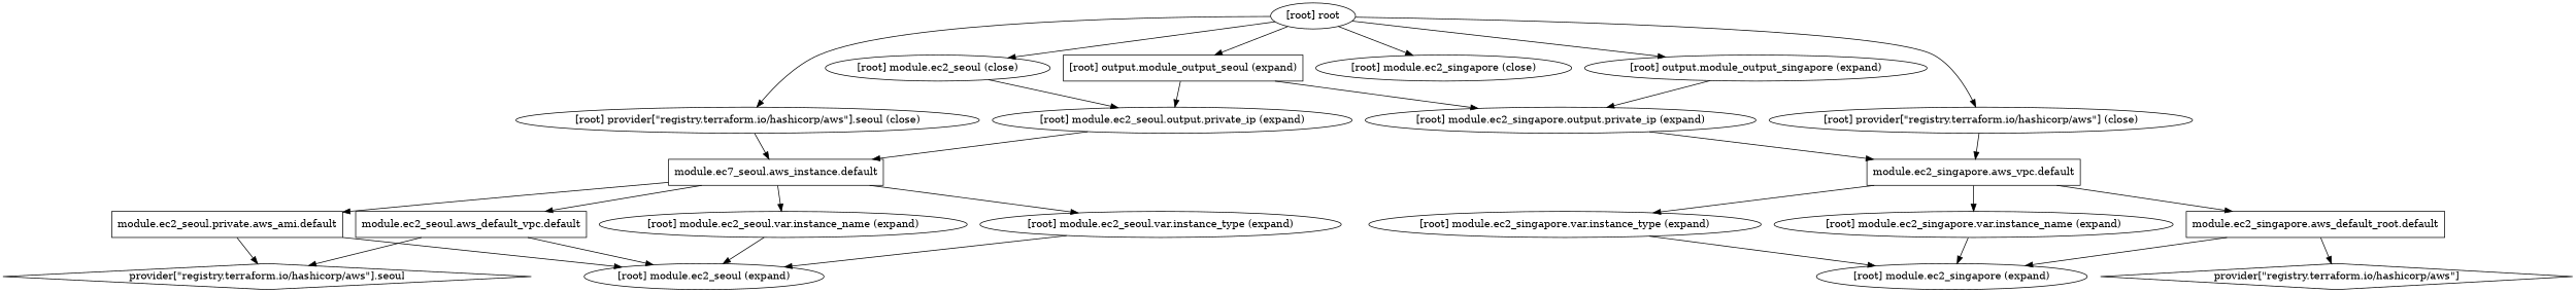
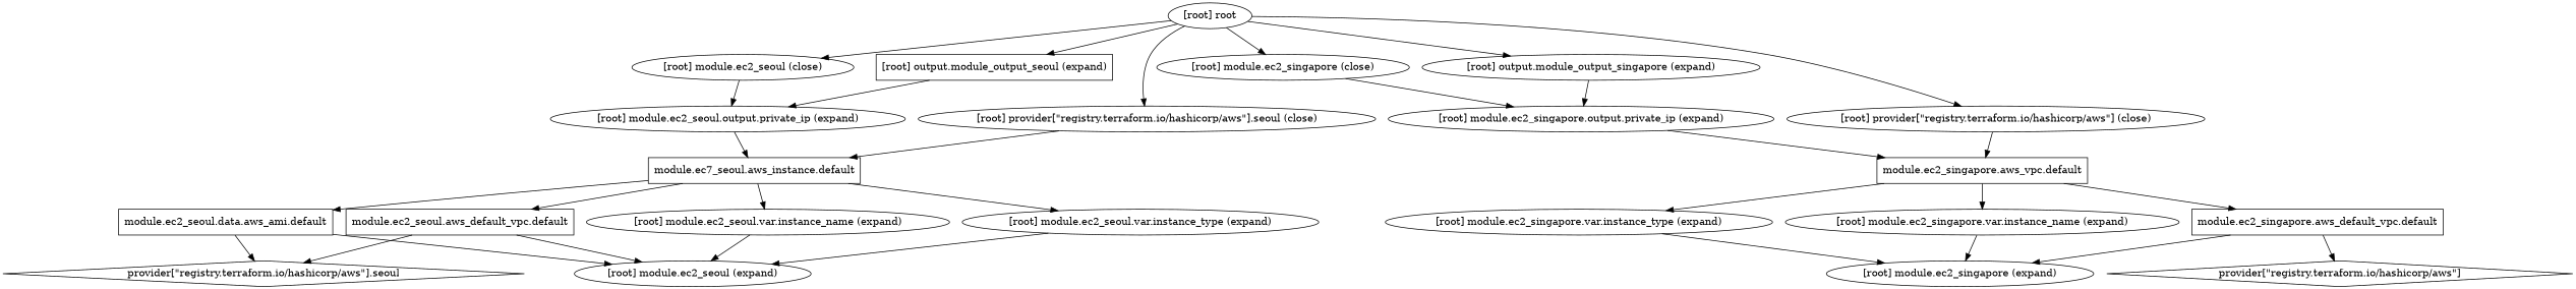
  digraph {
    compound=true
    newrank=true
    n1 [label="module.ec2_seoul.aws_default_vpc.default" shape=box]
    n2 [label="provider[\"registry.terraform.io/hashicorp/aws\"].seoul" shape=diamond]
    "[root] module.ec2_seoul (expand)"
    n4 [label="module.ec7_seoul.aws_instance.default" shape=box]
-   n5 [label="module.ec2_seoul.private.aws_ami.default" shape=box]
+   n5 [label="module.ec2_seoul.data.aws_ami.default" shape=box]
    "[root] module.ec2_seoul.var.instance_name (expand)"
    "[root] module.ec2_seoul.var.instance_type (expand)"
-   n8 [label="module.ec2_singapore.aws_default_root.default" shape=box]
+   n8 [label="module.ec2_singapore.aws_default_vpc.default" shape=box]
    n9 [label="provider[\"registry.terraform.io/hashicorp/aws\"]" shape=diamond]
    "[root] module.ec2_singapore (expand)"
    n11 [label="module.ec2_singapore.aws_vpc.default" shape=box]
    "[root] module.ec2_singapore.var.instance_name (expand)"
    "[root] module.ec2_singapore.var.instance_type (expand)"
    "[root] module.ec2_seoul (close)"
    "[root] module.ec2_seoul.output.private_ip (expand)"
    "[root] module.ec2_singapore (close)"
    "[root] module.ec2_singapore.output.private_ip (expand)"
    "[root] output.module_output_seoul (expand)" [shape=box]
    "[root] output.module_output_singapore (expand)"
    "[root] provider[\"registry.terraform.io/hashicorp/aws\"] (close)"
    "[root] provider[\"registry.terraform.io/hashicorp/aws\"].seoul (close)"
    "[root] root"
    subgraph sub_1 {
      n1
      n2
      "[root] module.ec2_seoul (expand)"
      n4
      n5
      "[root] module.ec2_seoul.var.instance_name (expand)"
      "[root] module.ec2_seoul.var.instance_type (expand)"
      n8
      n9
      "[root] module.ec2_singapore (expand)"
      n11
      "[root] module.ec2_singapore.var.instance_name (expand)"
      "[root] module.ec2_singapore.var.instance_type (expand)"
      "[root] module.ec2_seoul (close)"
      "[root] module.ec2_seoul.output.private_ip (expand)"
      "[root] module.ec2_singapore (close)"
      "[root] module.ec2_singapore.output.private_ip (expand)"
      "[root] output.module_output_seoul (expand)"
      "[root] output.module_output_singapore (expand)"
      "[root] provider[\"registry.terraform.io/hashicorp/aws\"] (close)"
      "[root] provider[\"registry.terraform.io/hashicorp/aws\"].seoul (close)"
      "[root] root"
    }
    n1 -> n2
    n1 -> "[root] module.ec2_seoul (expand)"
    n4 -> n1
    n4 -> n5
    n4 -> "[root] module.ec2_seoul.var.instance_name (expand)"
    n4 -> "[root] module.ec2_seoul.var.instance_type (expand)"
    n5 -> n2
    n5 -> "[root] module.ec2_seoul (expand)"
    "[root] module.ec2_seoul.var.instance_name (expand)" -> "[root] module.ec2_seoul (expand)"
    "[root] module.ec2_seoul.var.instance_type (expand)" -> "[root] module.ec2_seoul (expand)"
    n8 -> n9
    n8 -> "[root] module.ec2_singapore (expand)"
    n11 -> n8
    n11 -> "[root] module.ec2_singapore.var.instance_name (expand)"
    n11 -> "[root] module.ec2_singapore.var.instance_type (expand)"
    "[root] module.ec2_singapore.var.instance_name (expand)" -> "[root] module.ec2_singapore (expand)"
    "[root] module.ec2_singapore.var.instance_type (expand)" -> "[root] module.ec2_singapore (expand)"
    "[root] module.ec2_seoul (close)" -> "[root] module.ec2_seoul.output.private_ip (expand)"
    "[root] module.ec2_seoul.output.private_ip (expand)" -> n4
-   "[root] output.module_output_seoul (expand)" -> "[root] module.ec2_singapore.output.private_ip (expand)"
+   "[root] module.ec2_singapore (close)" -> "[root] module.ec2_singapore.output.private_ip (expand)"
    "[root] module.ec2_singapore.output.private_ip (expand)" -> n11
    "[root] output.module_output_seoul (expand)" -> "[root] module.ec2_seoul.output.private_ip (expand)"
    "[root] output.module_output_singapore (expand)" -> "[root] module.ec2_singapore.output.private_ip (expand)"
    "[root] provider[\"registry.terraform.io/hashicorp/aws\"] (close)" -> n11
    "[root] provider[\"registry.terraform.io/hashicorp/aws\"].seoul (close)" -> n4
    "[root] root" -> "[root] module.ec2_seoul (close)"
    "[root] root" -> "[root] module.ec2_singapore (close)"
    "[root] root" -> "[root] output.module_output_seoul (expand)"
    "[root] root" -> "[root] output.module_output_singapore (expand)"
    "[root] root" -> "[root] provider[\"registry.terraform.io/hashicorp/aws\"] (close)"
    "[root] root" -> "[root] provider[\"registry.terraform.io/hashicorp/aws\"].seoul (close)"
  }
